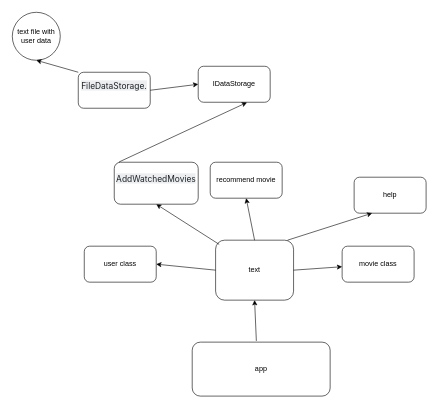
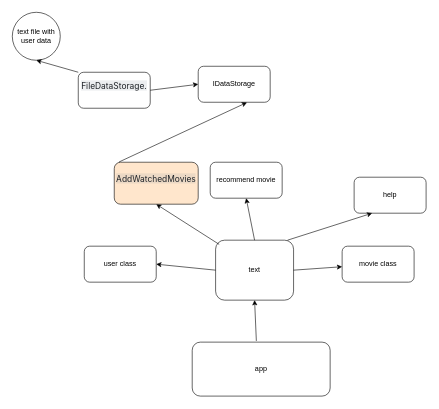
  <mxCell id="0" />
  <mxCell id="1" parent="0" />
  <mxCell id="2" value="text" style="rounded=1;whiteSpace=wrap;html=1;" parent="1" vertex="1"><mxGeometry x="359" y="400" width="130" height="100" as="geometry" /></mxCell>
  <mxCell id="3" value="help" style="rounded=1;whiteSpace=wrap;html=1;" parent="1" vertex="1"><mxGeometry x="590" y="295" width="120" height="60" as="geometry" /></mxCell>
  <mxCell id="4" value="recommend movie" style="rounded=1;whiteSpace=wrap;html=1;" parent="1" vertex="1"><mxGeometry x="350" y="270" width="120" height="60" as="geometry" /></mxCell>
  <mxCell id="5" value="" style="endArrow=classic;html=1;rounded=0;entryX=0.5;entryY=1;entryDx=0;entryDy=0;exitX=0.046;exitY=0.07;exitDx=0;exitDy=0;exitPerimeter=0;" parent="1" source="2" target="19" edge="1"><mxGeometry width="50" height="50" relative="1" as="geometry"><mxPoint x="400" y="360" as="sourcePoint" /><mxPoint x="248" y="338.98" as="targetPoint" /></mxGeometry></mxCell>
  <mxCell id="6" value="" style="endArrow=classic;html=1;rounded=0;entryX=0.5;entryY=1;entryDx=0;entryDy=0;exitX=0.5;exitY=0;exitDx=0;exitDy=0;" parent="1" source="2" target="4" edge="1"><mxGeometry width="50" height="50" relative="1" as="geometry"><mxPoint x="400" y="360" as="sourcePoint" /><mxPoint x="450" y="310" as="targetPoint" /></mxGeometry></mxCell>
  <mxCell id="7" value="" style="endArrow=classic;html=1;rounded=0;entryX=0.25;entryY=1;entryDx=0;entryDy=0;exitX=0.923;exitY=0;exitDx=0;exitDy=0;exitPerimeter=0;" parent="1" source="2" target="3" edge="1"><mxGeometry width="50" height="50" relative="1" as="geometry"><mxPoint x="400" y="360" as="sourcePoint" /><mxPoint x="450" y="310" as="targetPoint" /></mxGeometry></mxCell>
  <mxCell id="8" value="text file with user data" style="ellipse;whiteSpace=wrap;html=1;aspect=fixed;" parent="1" vertex="1"><mxGeometry x="20" y="20" width="80" height="80" as="geometry" /></mxCell>
  <mxCell id="9" value="" style="endArrow=classic;html=1;rounded=0;entryX=0.5;entryY=1;entryDx=0;entryDy=0;exitX=0;exitY=0;exitDx=0;exitDy=0;" parent="1" source="17" target="8" edge="1"><mxGeometry width="50" height="50" relative="1" as="geometry"><mxPoint x="280" y="100" as="sourcePoint" /><mxPoint x="450" y="310" as="targetPoint" /></mxGeometry></mxCell>
  <mxCell id="10" value="movie class" style="rounded=1;whiteSpace=wrap;html=1;" parent="1" vertex="1"><mxGeometry x="570" y="410" width="120" height="60" as="geometry" /></mxCell>
  <mxCell id="11" value="user class" style="rounded=1;whiteSpace=wrap;html=1;" parent="1" vertex="1"><mxGeometry x="140" y="410" width="120" height="60" as="geometry" /></mxCell>
  <mxCell id="12" value="" style="endArrow=classic;html=1;rounded=0;exitX=0;exitY=0.5;exitDx=0;exitDy=0;entryX=1;entryY=0.5;entryDx=0;entryDy=0;" parent="1" source="2" target="11" edge="1"><mxGeometry width="50" height="50" relative="1" as="geometry"><mxPoint x="400" y="360" as="sourcePoint" /><mxPoint x="450" y="310" as="targetPoint" /></mxGeometry></mxCell>
  <mxCell id="13" value="" style="endArrow=classic;html=1;rounded=0;exitX=1;exitY=0.5;exitDx=0;exitDy=0;" parent="1" source="2" target="10" edge="1"><mxGeometry width="50" height="50" relative="1" as="geometry"><mxPoint x="400" y="360" as="sourcePoint" /><mxPoint x="450" y="310" as="targetPoint" /></mxGeometry></mxCell>
  <mxCell id="14" value="app" style="rounded=1;whiteSpace=wrap;html=1;" parent="1" vertex="1"><mxGeometry x="320" y="570" width="230" height="90" as="geometry" /></mxCell>
  <mxCell id="15" value="" style="endArrow=classic;html=1;rounded=0;exitX=0.465;exitY=-0.022;exitDx=0;exitDy=0;exitPerimeter=0;entryX=0.5;entryY=1;entryDx=0;entryDy=0;" parent="1" source="14" target="2" edge="1"><mxGeometry width="50" height="50" relative="1" as="geometry"><mxPoint x="400" y="360" as="sourcePoint" /><mxPoint x="450" y="310" as="targetPoint" /></mxGeometry></mxCell>
  <mxCell id="16" value="IDataStorage" style="rounded=1;whiteSpace=wrap;html=1;" vertex="1" parent="1"><mxGeometry x="330" y="110" width="120" height="60" as="geometry" /></mxCell>
  <mxCell id="17" value="&#10;&lt;span style=&quot;color: rgb(31, 35, 40); font-family: -apple-system, BlinkMacSystemFont, &amp;quot;Segoe UI&amp;quot;, &amp;quot;Noto Sans&amp;quot;, Helvetica, Arial, sans-serif, &amp;quot;Apple Color Emoji&amp;quot;, &amp;quot;Segoe UI Emoji&amp;quot;; font-size: 14px; font-style: normal; font-variant-ligatures: normal; font-variant-caps: normal; font-weight: 400; letter-spacing: normal; orphans: 2; text-align: left; text-indent: 0px; text-transform: none; widows: 2; word-spacing: 0px; -webkit-text-stroke-width: 0px; white-space: nowrap; background-color: rgba(129, 139, 152, 0.15); text-decoration-thickness: initial; text-decoration-style: initial; text-decoration-color: initial; display: inline !important; float: none;&quot;&gt;FileDataStorage.&lt;/span&gt;&#10;&#10;" style="rounded=1;whiteSpace=wrap;html=1;" vertex="1" parent="1"><mxGeometry x="130" y="120" width="120" height="60" as="geometry" /></mxCell>
  <mxCell id="18" value="" style="endArrow=classic;html=1;rounded=0;entryX=0;entryY=0.5;entryDx=0;entryDy=0;exitX=1;exitY=0.5;exitDx=0;exitDy=0;" edge="1" parent="1" source="17" target="16"><mxGeometry width="50" height="50" relative="1" as="geometry"><mxPoint x="400" y="190" as="sourcePoint" /><mxPoint x="450" y="140" as="targetPoint" /></mxGeometry></mxCell>
- <mxCell id="19" value="&#10;&lt;span style=&quot;color: rgb(31, 35, 40); font-family: -apple-system, BlinkMacSystemFont, &amp;quot;Segoe UI&amp;quot;, &amp;quot;Noto Sans&amp;quot;, Helvetica, Arial, sans-serif, &amp;quot;Apple Color Emoji&amp;quot;, &amp;quot;Segoe UI Emoji&amp;quot;; font-size: 14px; font-style: normal; font-variant-ligatures: normal; font-variant-caps: normal; font-weight: 400; letter-spacing: normal; orphans: 2; text-align: left; text-indent: 0px; text-transform: none; widows: 2; word-spacing: 0px; -webkit-text-stroke-width: 0px; white-space: nowrap; background-color: rgba(129, 139, 152, 0.15); text-decoration-thickness: initial; text-decoration-style: initial; text-decoration-color: initial; display: inline !important; float: none;&quot;&gt;AddWatchedMovies&lt;/span&gt;&#10;&#10;" style="rounded=1;whiteSpace=wrap;html=1;" vertex="1" parent="1"><mxGeometry x="190" y="270" width="140" height="70" as="geometry" /></mxCell>
+ <mxCell id="19" value="&#10;&lt;span style=&quot;color: rgb(31, 35, 40); font-family: -apple-system, BlinkMacSystemFont, &amp;quot;Segoe UI&amp;quot;, &amp;quot;Noto Sans&amp;quot;, Helvetica, Arial, sans-serif, &amp;quot;Apple Color Emoji&amp;quot;, &amp;quot;Segoe UI Emoji&amp;quot;; font-size: 14px; font-style: normal; font-variant-ligatures: normal; font-variant-caps: normal; font-weight: 400; letter-spacing: normal; orphans: 2; text-align: left; text-indent: 0px; text-transform: none; widows: 2; word-spacing: 0px; -webkit-text-stroke-width: 0px; white-space: nowrap; background-color: rgba(129, 139, 152, 0.15); text-decoration-thickness: initial; text-decoration-style: initial; text-decoration-color: initial; display: inline !important; float: none;&quot;&gt;AddWatchedMovies&lt;/span&gt;&#10;&#10;" style="rounded=1;whiteSpace=wrap;html=1;fillColor=#ffe6cc;" vertex="1" parent="1"><mxGeometry x="190" y="270" width="140" height="70" as="geometry" /></mxCell>
  <mxCell id="20" value="" style="endArrow=classic;html=1;rounded=0;exitX=0.057;exitY=-0.006;exitDx=0;exitDy=0;exitPerimeter=0;entryX=0.677;entryY=1.007;entryDx=0;entryDy=0;entryPerimeter=0;" edge="1" parent="1" source="19" target="16"><mxGeometry width="50" height="50" relative="1" as="geometry"><mxPoint x="400" y="190" as="sourcePoint" /><mxPoint x="590" y="55" as="targetPoint" /></mxGeometry></mxCell>
